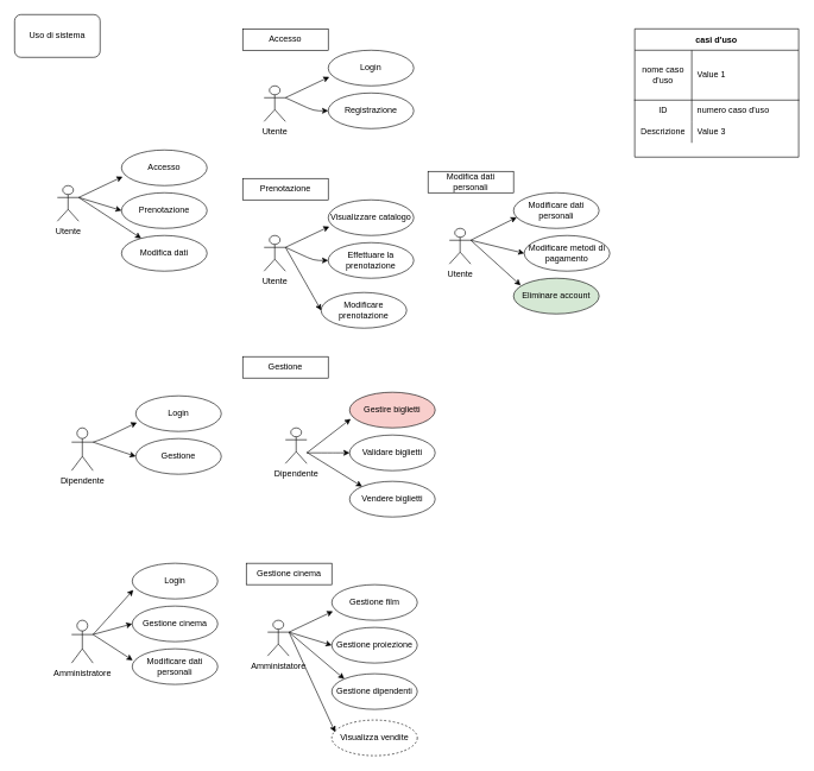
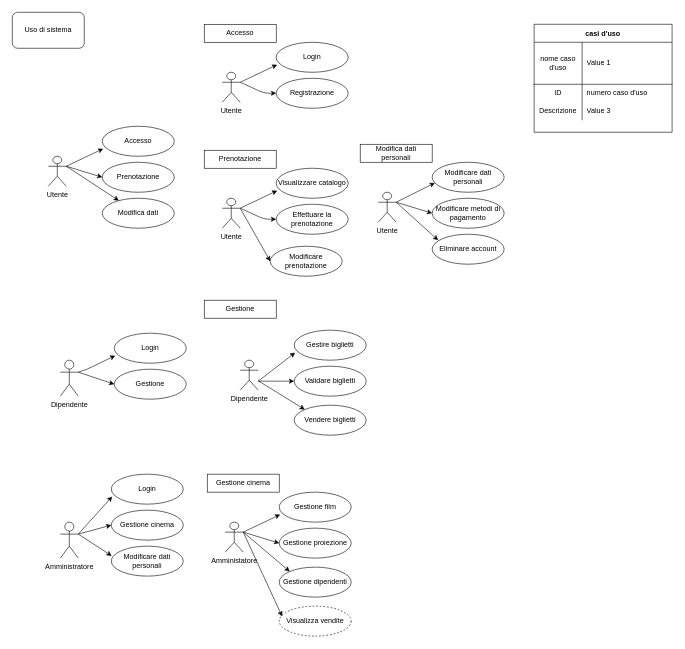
  <mxCell id="0" />
  <mxCell id="1" parent="0" />
  <mxCell id="2" value="Utente" style="shape=umlActor;verticalLabelPosition=bottom;verticalAlign=top;html=1;outlineConnect=0;" parent="1" vertex="1"><mxGeometry x="80" y="260" width="30" height="50" as="geometry" /></mxCell>
  <mxCell id="3" value="Dipendente" style="shape=umlActor;verticalLabelPosition=bottom;verticalAlign=top;html=1;outlineConnect=0;" parent="1" vertex="1"><mxGeometry x="100" y="600" width="30" height="60" as="geometry" /></mxCell>
  <mxCell id="4" value="Accesso" style="ellipse;whiteSpace=wrap;html=1;" parent="1" vertex="1"><mxGeometry x="170" y="210" width="120" height="50" as="geometry" /></mxCell>
  <mxCell id="5" value="" style="endArrow=classic;html=1;entryX=0.013;entryY=0.748;entryDx=0;entryDy=0;entryPerimeter=0;exitX=1;exitY=0.333;exitDx=0;exitDy=0;exitPerimeter=0;" parent="1" target="4" edge="1" source="2"><mxGeometry width="50" height="50" relative="1" as="geometry"><mxPoint x="120" y="270" as="sourcePoint" /><mxPoint x="250" y="230" as="targetPoint" /></mxGeometry></mxCell>
  <mxCell id="6" value="Prenotazione" style="ellipse;whiteSpace=wrap;html=1;" parent="1" vertex="1"><mxGeometry x="170" y="270" width="120" height="50" as="geometry" /></mxCell>
  <mxCell id="7" value="" style="endArrow=classic;html=1;entryX=0;entryY=0.5;entryDx=0;entryDy=0;exitX=1;exitY=0.333;exitDx=0;exitDy=0;exitPerimeter=0;" parent="1" target="6" edge="1" source="2"><mxGeometry width="50" height="50" relative="1" as="geometry"><mxPoint x="110" y="295" as="sourcePoint" /><mxPoint x="250" y="290" as="targetPoint" /></mxGeometry></mxCell>
  <mxCell id="8" value="Modifica dati" style="ellipse;whiteSpace=wrap;html=1;" parent="1" vertex="1"><mxGeometry x="170" y="330" width="120" height="50" as="geometry" /></mxCell>
  <mxCell id="9" value="" style="endArrow=classic;html=1;exitX=1;exitY=0.333;exitDx=0;exitDy=0;exitPerimeter=0;" parent="1" source="2" target="8" edge="1"><mxGeometry width="50" height="50" relative="1" as="geometry"><mxPoint x="110" y="320" as="sourcePoint" /><mxPoint x="250" y="350" as="targetPoint" /></mxGeometry></mxCell>
  <mxCell id="10" value="Utente" style="shape=umlActor;verticalLabelPosition=bottom;verticalAlign=top;html=1;outlineConnect=0;" parent="1" vertex="1"><mxGeometry x="370" y="120" width="30" height="50" as="geometry" /></mxCell>
  <mxCell id="11" value="Login" style="ellipse;whiteSpace=wrap;html=1;" parent="1" vertex="1"><mxGeometry x="460" y="70" width="120" height="50" as="geometry" /></mxCell>
  <mxCell id="12" value="" style="endArrow=classic;html=1;entryX=0.013;entryY=0.748;entryDx=0;entryDy=0;entryPerimeter=0;exitX=1;exitY=0.333;exitDx=0;exitDy=0;exitPerimeter=0;" parent="1" target="11" edge="1" source="10"><mxGeometry width="50" height="50" relative="1" as="geometry"><mxPoint x="410" y="130" as="sourcePoint" /><mxPoint x="540" y="90" as="targetPoint" /></mxGeometry></mxCell>
  <mxCell id="13" value="Registrazione" style="ellipse;whiteSpace=wrap;html=1;" parent="1" vertex="1"><mxGeometry x="460" y="130" width="120" height="50" as="geometry" /></mxCell>
  <mxCell id="14" value="" style="endArrow=classic;html=1;entryX=0;entryY=0.5;entryDx=0;entryDy=0;exitX=1;exitY=0.333;exitDx=0;exitDy=0;exitPerimeter=0;" parent="1" target="13" edge="1" source="10"><mxGeometry width="50" height="50" relative="1" as="geometry"><mxPoint x="400" y="155" as="sourcePoint" /><mxPoint x="540" y="150" as="targetPoint" /><Array as="points"><mxPoint x="440" y="155" /></Array></mxGeometry></mxCell>
  <mxCell id="15" value="Accesso" style="rounded=0;whiteSpace=wrap;html=1;" parent="1" vertex="1"><mxGeometry x="340" y="40" width="120" height="30" as="geometry" /></mxCell>
  <mxCell id="16" value="Utente" style="shape=umlActor;verticalLabelPosition=bottom;verticalAlign=top;html=1;outlineConnect=0;" parent="1" vertex="1"><mxGeometry x="370" y="330" width="30" height="50" as="geometry" /></mxCell>
  <mxCell id="17" value="Visualizzare catalogo" style="ellipse;whiteSpace=wrap;html=1;" parent="1" vertex="1"><mxGeometry x="460" y="280" width="120" height="50" as="geometry" /></mxCell>
  <mxCell id="18" value="" style="endArrow=classic;html=1;entryX=0.013;entryY=0.748;entryDx=0;entryDy=0;entryPerimeter=0;exitX=1;exitY=0.333;exitDx=0;exitDy=0;exitPerimeter=0;" parent="1" target="17" edge="1" source="16"><mxGeometry width="50" height="50" relative="1" as="geometry"><mxPoint x="410" y="340" as="sourcePoint" /><mxPoint x="540" y="300" as="targetPoint" /></mxGeometry></mxCell>
  <mxCell id="19" value="Effettuare la prenotazione" style="ellipse;whiteSpace=wrap;html=1;" parent="1" vertex="1"><mxGeometry x="460" y="340" width="120" height="50" as="geometry" /></mxCell>
  <mxCell id="20" value="" style="endArrow=classic;html=1;entryX=0;entryY=0.5;entryDx=0;entryDy=0;exitX=1;exitY=0.333;exitDx=0;exitDy=0;exitPerimeter=0;" parent="1" target="19" edge="1" source="16"><mxGeometry width="50" height="50" relative="1" as="geometry"><mxPoint x="400" y="365" as="sourcePoint" /><mxPoint x="540" y="360" as="targetPoint" /><Array as="points"><mxPoint x="440" y="365" /></Array></mxGeometry></mxCell>
  <mxCell id="21" value="Prenotazione" style="rounded=0;whiteSpace=wrap;html=1;" parent="1" vertex="1"><mxGeometry x="340" y="250" width="120" height="30" as="geometry" /></mxCell>
  <mxCell id="22" value="Modificare prenotazione" style="ellipse;whiteSpace=wrap;html=1;" parent="1" vertex="1"><mxGeometry x="450" y="410" width="120" height="50" as="geometry" /></mxCell>
  <mxCell id="23" value="" style="endArrow=classic;html=1;entryX=0;entryY=0.5;entryDx=0;entryDy=0;exitX=1;exitY=0.333;exitDx=0;exitDy=0;exitPerimeter=0;" parent="1" source="16" target="22" edge="1"><mxGeometry width="50" height="50" relative="1" as="geometry"><mxPoint x="390" y="435" as="sourcePoint" /><mxPoint x="530" y="430" as="targetPoint" /><Array as="points" /></mxGeometry></mxCell>
  <mxCell id="24" value="Utente" style="shape=umlActor;verticalLabelPosition=bottom;verticalAlign=top;html=1;outlineConnect=0;" parent="1" vertex="1"><mxGeometry x="630" y="320" width="30" height="50" as="geometry" /></mxCell>
  <mxCell id="25" value="Modificare dati personali" style="ellipse;whiteSpace=wrap;html=1;" parent="1" vertex="1"><mxGeometry x="720" y="270" width="120" height="50" as="geometry" /></mxCell>
  <mxCell id="26" value="" style="endArrow=classic;html=1;entryX=0.037;entryY=0.69;entryDx=0;entryDy=0;entryPerimeter=0;exitX=1;exitY=0.333;exitDx=0;exitDy=0;exitPerimeter=0;" parent="1" target="25" edge="1" source="24"><mxGeometry width="50" height="50" relative="1" as="geometry"><mxPoint x="670" y="330" as="sourcePoint" /><mxPoint x="800" y="290" as="targetPoint" /></mxGeometry></mxCell>
- <mxCell id="27" value="Modificare metodi di pagamento" style="ellipse;whiteSpace=wrap;html=1;" parent="1" vertex="1"><mxGeometry x="735" y="330" width="120" height="50" as="geometry" /></mxCell>
+ <mxCell id="27" value="Modificare metodi di pagamento" style="ellipse;whiteSpace=wrap;html=1;" parent="1" vertex="1"><mxGeometry x="720" y="330" width="120" height="50" as="geometry" /></mxCell>
  <mxCell id="28" value="" style="endArrow=classic;html=1;entryX=0;entryY=0.5;entryDx=0;entryDy=0;exitX=1;exitY=0.333;exitDx=0;exitDy=0;exitPerimeter=0;" parent="1" target="27" edge="1" source="24"><mxGeometry width="50" height="50" relative="1" as="geometry"><mxPoint x="660" y="355" as="sourcePoint" /><mxPoint x="800" y="350" as="targetPoint" /><Array as="points" /></mxGeometry></mxCell>
  <mxCell id="29" value="Modifica dati personali" style="rounded=0;whiteSpace=wrap;html=1;" parent="1" vertex="1"><mxGeometry x="600" y="240" width="120" height="30" as="geometry" /></mxCell>
- <mxCell id="30" value="Eliminare account" style="ellipse;whiteSpace=wrap;html=1;fillColor=#d5e8d4;" parent="1" vertex="1"><mxGeometry x="720" y="390" width="120" height="50" as="geometry" /></mxCell>
+ <mxCell id="30" value="Eliminare account" style="ellipse;whiteSpace=wrap;html=1;" parent="1" vertex="1"><mxGeometry x="720" y="390" width="120" height="50" as="geometry" /></mxCell>
  <mxCell id="31" value="" style="endArrow=classic;html=1;exitX=1;exitY=0.333;exitDx=0;exitDy=0;exitPerimeter=0;" parent="1" source="24" edge="1"><mxGeometry width="50" height="50" relative="1" as="geometry"><mxPoint x="670" y="365" as="sourcePoint" /><mxPoint x="730" y="400" as="targetPoint" /><Array as="points" /></mxGeometry></mxCell>
  <mxCell id="32" value="Login" style="ellipse;whiteSpace=wrap;html=1;" parent="1" vertex="1"><mxGeometry x="190" y="555" width="120" height="50" as="geometry" /></mxCell>
  <mxCell id="33" value="" style="endArrow=classic;html=1;entryX=0.013;entryY=0.748;entryDx=0;entryDy=0;entryPerimeter=0;exitX=1;exitY=0.333;exitDx=0;exitDy=0;exitPerimeter=0;" parent="1" source="3" target="32" edge="1"><mxGeometry width="50" height="50" relative="1" as="geometry"><mxPoint x="135" y="615" as="sourcePoint" /><mxPoint x="270" y="575" as="targetPoint" /><Array as="points"><mxPoint x="145" y="615" /></Array></mxGeometry></mxCell>
  <mxCell id="34" value="Gestione" style="ellipse;whiteSpace=wrap;html=1;" parent="1" vertex="1"><mxGeometry x="190" y="615" width="120" height="50" as="geometry" /></mxCell>
  <mxCell id="35" value="" style="endArrow=classic;html=1;entryX=0;entryY=0.5;entryDx=0;entryDy=0;exitX=1;exitY=0.333;exitDx=0;exitDy=0;exitPerimeter=0;" parent="1" source="3" target="34" edge="1"><mxGeometry width="50" height="50" relative="1" as="geometry"><mxPoint x="130" y="640" as="sourcePoint" /><mxPoint x="270" y="635" as="targetPoint" /><Array as="points"><mxPoint x="175" y="635" /></Array></mxGeometry></mxCell>
  <mxCell id="36" value="Dipendente" style="shape=umlActor;verticalLabelPosition=bottom;verticalAlign=top;html=1;outlineConnect=0;" parent="1" vertex="1"><mxGeometry x="400" y="600" width="30" height="50" as="geometry" /></mxCell>
- <mxCell id="37" value="Gestire biglietti" style="ellipse;whiteSpace=wrap;html=1;fillColor=#f8cecc;" parent="1" vertex="1"><mxGeometry x="490" y="550" width="120" height="50" as="geometry" /></mxCell>
+ <mxCell id="37" value="Gestire biglietti" style="ellipse;whiteSpace=wrap;html=1;" parent="1" vertex="1"><mxGeometry x="490" y="550" width="120" height="50" as="geometry" /></mxCell>
  <mxCell id="38" value="" style="endArrow=classic;html=1;entryX=0.013;entryY=0.748;entryDx=0;entryDy=0;entryPerimeter=0;" parent="1" target="37" edge="1"><mxGeometry width="50" height="50" relative="1" as="geometry"><mxPoint x="430" y="635" as="sourcePoint" /><mxPoint x="570" y="570" as="targetPoint" /></mxGeometry></mxCell>
  <mxCell id="39" value="Validare biglietti" style="ellipse;whiteSpace=wrap;html=1;" parent="1" vertex="1"><mxGeometry x="490" y="610" width="120" height="50" as="geometry" /></mxCell>
  <mxCell id="40" value="" style="endArrow=classic;html=1;entryX=0;entryY=0.5;entryDx=0;entryDy=0;" parent="1" target="39" edge="1"><mxGeometry width="50" height="50" relative="1" as="geometry"><mxPoint x="430" y="635" as="sourcePoint" /><mxPoint x="570" y="630" as="targetPoint" /><Array as="points"><mxPoint x="460" y="635" /><mxPoint x="470" y="635" /></Array></mxGeometry></mxCell>
  <mxCell id="41" value="Gestione" style="rounded=0;whiteSpace=wrap;html=1;" parent="1" vertex="1"><mxGeometry x="340" y="500" width="120" height="30" as="geometry" /></mxCell>
  <mxCell id="42" value="Vendere biglietti" style="ellipse;whiteSpace=wrap;html=1;" parent="1" vertex="1"><mxGeometry x="490" y="675" width="120" height="50" as="geometry" /></mxCell>
  <mxCell id="43" value="" style="endArrow=classic;html=1;entryX=0;entryY=0;entryDx=0;entryDy=0;" parent="1" source="36" target="42" edge="1"><mxGeometry width="50" height="50" relative="1" as="geometry"><mxPoint x="420" y="705" as="sourcePoint" /><mxPoint x="560" y="700" as="targetPoint" /><Array as="points" /></mxGeometry></mxCell>
  <mxCell id="44" value="Amministratore" style="shape=umlActor;verticalLabelPosition=bottom;verticalAlign=top;html=1;outlineConnect=0;" parent="1" vertex="1"><mxGeometry x="100" y="870" width="30" height="60" as="geometry" /></mxCell>
  <mxCell id="45" value="Login" style="ellipse;whiteSpace=wrap;html=1;" parent="1" vertex="1"><mxGeometry x="185" y="790" width="120" height="50" as="geometry" /></mxCell>
  <mxCell id="46" value="" style="endArrow=classic;html=1;entryX=0.013;entryY=0.748;entryDx=0;entryDy=0;entryPerimeter=0;" parent="1" target="45" edge="1"><mxGeometry width="50" height="50" relative="1" as="geometry"><mxPoint x="130" y="890" as="sourcePoint" /><mxPoint x="265" y="840" as="targetPoint" /></mxGeometry></mxCell>
  <mxCell id="47" value="Gestione cinema" style="ellipse;whiteSpace=wrap;html=1;" parent="1" vertex="1"><mxGeometry x="185" y="850" width="120" height="50" as="geometry" /></mxCell>
  <mxCell id="48" value="" style="endArrow=classic;html=1;entryX=0;entryY=0.5;entryDx=0;entryDy=0;exitX=1;exitY=0.333;exitDx=0;exitDy=0;exitPerimeter=0;" parent="1" source="44" target="47" edge="1"><mxGeometry width="50" height="50" relative="1" as="geometry"><mxPoint x="140" y="900" as="sourcePoint" /><mxPoint x="196.56" y="837.4" as="targetPoint" /></mxGeometry></mxCell>
  <mxCell id="49" value="" style="endArrow=classic;html=1;entryX=0.006;entryY=0.323;entryDx=0;entryDy=0;entryPerimeter=0;exitX=1;exitY=0.333;exitDx=0;exitDy=0;exitPerimeter=0;" parent="1" source="44" edge="1"><mxGeometry width="50" height="50" relative="1" as="geometry"><mxPoint x="130" y="970" as="sourcePoint" /><mxPoint x="185.72" y="926.15" as="targetPoint" /></mxGeometry></mxCell>
  <mxCell id="50" value="Amministatore" style="shape=umlActor;verticalLabelPosition=bottom;verticalAlign=top;html=1;outlineConnect=0;" parent="1" vertex="1"><mxGeometry x="375" y="870" width="30" height="50" as="geometry" /></mxCell>
  <mxCell id="51" value="Gestione film" style="ellipse;whiteSpace=wrap;html=1;" parent="1" vertex="1"><mxGeometry x="465" y="820" width="120" height="50" as="geometry" /></mxCell>
  <mxCell id="52" value="" style="endArrow=classic;html=1;entryX=0.013;entryY=0.748;entryDx=0;entryDy=0;entryPerimeter=0;exitX=1;exitY=0.333;exitDx=0;exitDy=0;exitPerimeter=0;" parent="1" source="50" target="51" edge="1"><mxGeometry width="50" height="50" relative="1" as="geometry"><mxPoint x="405" y="905" as="sourcePoint" /><mxPoint x="545" y="840" as="targetPoint" /></mxGeometry></mxCell>
  <mxCell id="53" value="Gestione proiezione" style="ellipse;whiteSpace=wrap;html=1;" parent="1" vertex="1"><mxGeometry x="465" y="880" width="120" height="50" as="geometry" /></mxCell>
  <mxCell id="54" value="" style="endArrow=classic;html=1;entryX=0;entryY=0.5;entryDx=0;entryDy=0;exitX=1;exitY=0.333;exitDx=0;exitDy=0;exitPerimeter=0;" parent="1" source="50" target="53" edge="1"><mxGeometry width="50" height="50" relative="1" as="geometry"><mxPoint x="405" y="890" as="sourcePoint" /><mxPoint x="545" y="900" as="targetPoint" /><Array as="points" /></mxGeometry></mxCell>
  <mxCell id="55" value="Gestione cinema" style="rounded=0;whiteSpace=wrap;html=1;" parent="1" vertex="1"><mxGeometry x="345" y="790" width="120" height="30" as="geometry" /></mxCell>
  <mxCell id="56" value="Gestione dipendenti" style="ellipse;whiteSpace=wrap;html=1;" parent="1" vertex="1"><mxGeometry x="465" y="945" width="120" height="50" as="geometry" /></mxCell>
  <mxCell id="57" value="" style="endArrow=classic;html=1;entryX=0;entryY=0;entryDx=0;entryDy=0;exitX=1;exitY=0.333;exitDx=0;exitDy=0;exitPerimeter=0;" parent="1" source="50" target="56" edge="1"><mxGeometry width="50" height="50" relative="1" as="geometry"><mxPoint x="405" y="890" as="sourcePoint" /><mxPoint x="535" y="970" as="targetPoint" /><Array as="points" /></mxGeometry></mxCell>
  <mxCell id="58" value="Visualizza vendite" style="ellipse;whiteSpace=wrap;html=1;dashed=1;" parent="1" vertex="1"><mxGeometry x="465" y="1010" width="120" height="50" as="geometry" /></mxCell>
  <mxCell id="59" value="" style="endArrow=classic;html=1;entryX=0.04;entryY=0.34;entryDx=0;entryDy=0;entryPerimeter=0;exitX=1;exitY=0.333;exitDx=0;exitDy=0;exitPerimeter=0;" parent="1" source="50" target="58" edge="1"><mxGeometry width="50" height="50" relative="1" as="geometry"><mxPoint x="395" y="910" as="sourcePoint" /><mxPoint x="492.574" y="962.322" as="targetPoint" /><Array as="points" /></mxGeometry></mxCell>
  <mxCell id="60" value="Modificare dati personali" style="ellipse;whiteSpace=wrap;html=1;" parent="1" vertex="1"><mxGeometry x="185" y="910" width="120" height="50" as="geometry" /></mxCell>
  <mxCell id="61" value="&lt;span&gt;Uso di sistema&lt;/span&gt;" style="rounded=1;whiteSpace=wrap;html=1;" parent="1" vertex="1"><mxGeometry x="20" y="20" width="120" height="60" as="geometry" /></mxCell>
  <mxCell id="62" value="casi d'uso" style="shape=table;startSize=30;container=1;collapsible=0;childLayout=tableLayout;fixedRows=1;rowLines=0;fontStyle=1;align=center;pointerEvents=1;" parent="1" vertex="1"><mxGeometry x="890" y="40" width="230" height="180" as="geometry" /></mxCell>
  <mxCell id="63" value="" style="shape=partialRectangle;html=1;whiteSpace=wrap;collapsible=0;dropTarget=0;pointerEvents=1;fillColor=none;top=0;left=0;bottom=1;right=0;points=[[0,0.5],[1,0.5]];portConstraint=eastwest;" parent="62" vertex="1"><mxGeometry y="30" width="230" height="70" as="geometry" /></mxCell>
  <mxCell id="64" value="nome caso d'uso" style="shape=partialRectangle;html=1;whiteSpace=wrap;connectable=0;fillColor=none;top=0;left=0;bottom=0;right=0;overflow=hidden;pointerEvents=1;" parent="63" vertex="1"><mxGeometry width="80" height="70" as="geometry" /></mxCell>
  <mxCell id="65" value="Value 1" style="shape=partialRectangle;html=1;whiteSpace=wrap;connectable=0;fillColor=none;top=0;left=0;bottom=0;right=0;align=left;spacingLeft=6;overflow=hidden;pointerEvents=1;" parent="63" vertex="1"><mxGeometry x="80" width="150" height="70" as="geometry" /></mxCell>
  <mxCell id="66" value="" style="shape=partialRectangle;html=1;whiteSpace=wrap;collapsible=0;dropTarget=0;pointerEvents=1;fillColor=none;top=0;left=0;bottom=0;right=0;points=[[0,0.5],[1,0.5]];portConstraint=eastwest;" parent="62" vertex="1"><mxGeometry y="100" width="230" height="30" as="geometry" /></mxCell>
  <mxCell id="67" value="ID" style="shape=partialRectangle;html=1;whiteSpace=wrap;connectable=0;fillColor=none;top=0;left=0;bottom=0;right=0;overflow=hidden;pointerEvents=1;" parent="66" vertex="1"><mxGeometry width="80" height="30" as="geometry" /></mxCell>
  <mxCell id="68" value="numero caso d'uso" style="shape=partialRectangle;html=1;whiteSpace=wrap;connectable=0;fillColor=none;top=0;left=0;bottom=0;right=0;align=left;spacingLeft=6;overflow=hidden;pointerEvents=1;" parent="66" vertex="1"><mxGeometry x="80" width="150" height="30" as="geometry" /></mxCell>
  <mxCell id="69" value="" style="shape=partialRectangle;html=1;whiteSpace=wrap;collapsible=0;dropTarget=0;pointerEvents=1;fillColor=none;top=0;left=0;bottom=0;right=0;points=[[0,0.5],[1,0.5]];portConstraint=eastwest;" parent="62" vertex="1"><mxGeometry y="130" width="230" height="30" as="geometry" /></mxCell>
  <mxCell id="70" value="Descrizione" style="shape=partialRectangle;html=1;whiteSpace=wrap;connectable=0;fillColor=none;top=0;left=0;bottom=0;right=0;overflow=hidden;pointerEvents=1;" parent="69" vertex="1"><mxGeometry width="80" height="30" as="geometry" /></mxCell>
  <mxCell id="71" value="Value 3" style="shape=partialRectangle;html=1;whiteSpace=wrap;connectable=0;fillColor=none;top=0;left=0;bottom=0;right=0;align=left;spacingLeft=6;overflow=hidden;pointerEvents=1;" parent="69" vertex="1"><mxGeometry x="80" width="150" height="30" as="geometry" /></mxCell>
